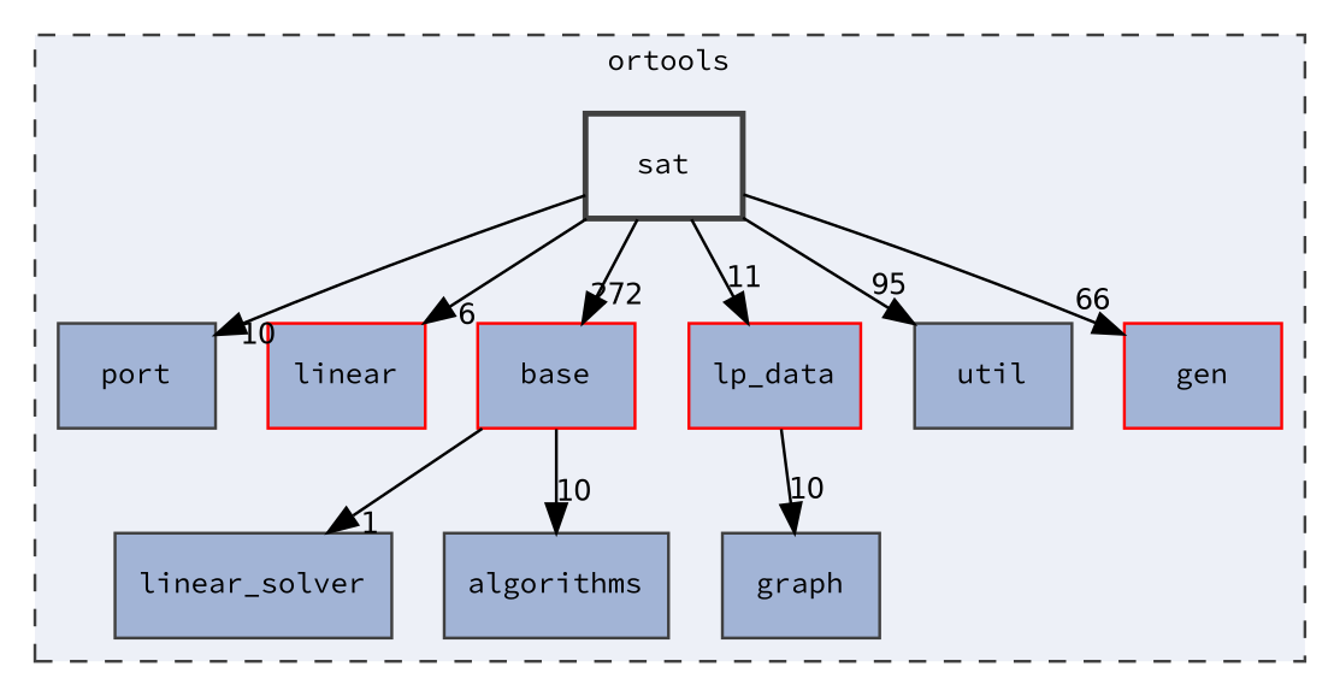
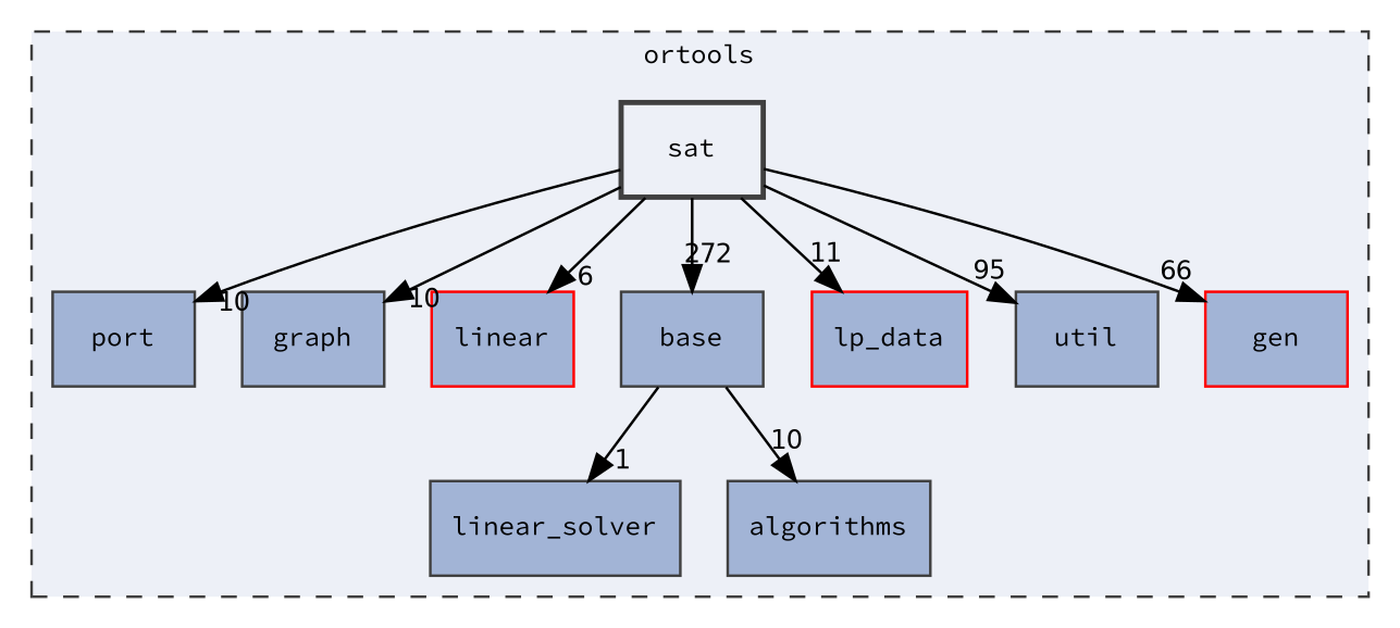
  digraph {
    compound=true
    fontname="Source Code Pro"
    node [color=grey25 fillcolor="#a2b4d6" fontname="Source Code Pro" fontsize=10 shape=box style="filled,"]
    edge [fontname="Source Code Pro" fontsize=10 headlabel=10 labeldistance=1.5 labelfontname=Helvetica labelfontsize=10]
    n1 [label=port]
    n2 [label=linear_solver]
    n3 [label="graph"]
    n4 [color=red label=linear]
    n5 [label=algorithms]
-   n6 [color=red label=base]
+   n6 [label=base]
    n7 [color=red label=lp_data]
    n8 [label=util]
    n9 [color=red label=gen]
    n10 [fillcolor="#edf0f7" label=sat style="filled,bold,"]
    subgraph cluster_1 {
      bgcolor="#edf0f7"
      fontsize=10
      label=ortools
      pencolor=grey25
      style="filled,dashed,"
      n1
      n2
      n3
      n4
      n5
      n6
      n7
      n8
      n9
      n10
    }
    n6 -> n2 [headlabel=1]
    n6 -> n5
    n10 -> n1
-   n7 -> n3
+   n10 -> n3
    n10 -> n4 [headlabel=6]
    n10 -> n6 [headlabel=272]
    n10 -> n7 [headlabel=11]
    n10 -> n8 [headlabel=95]
    n10 -> n9 [headlabel=66]
  }
